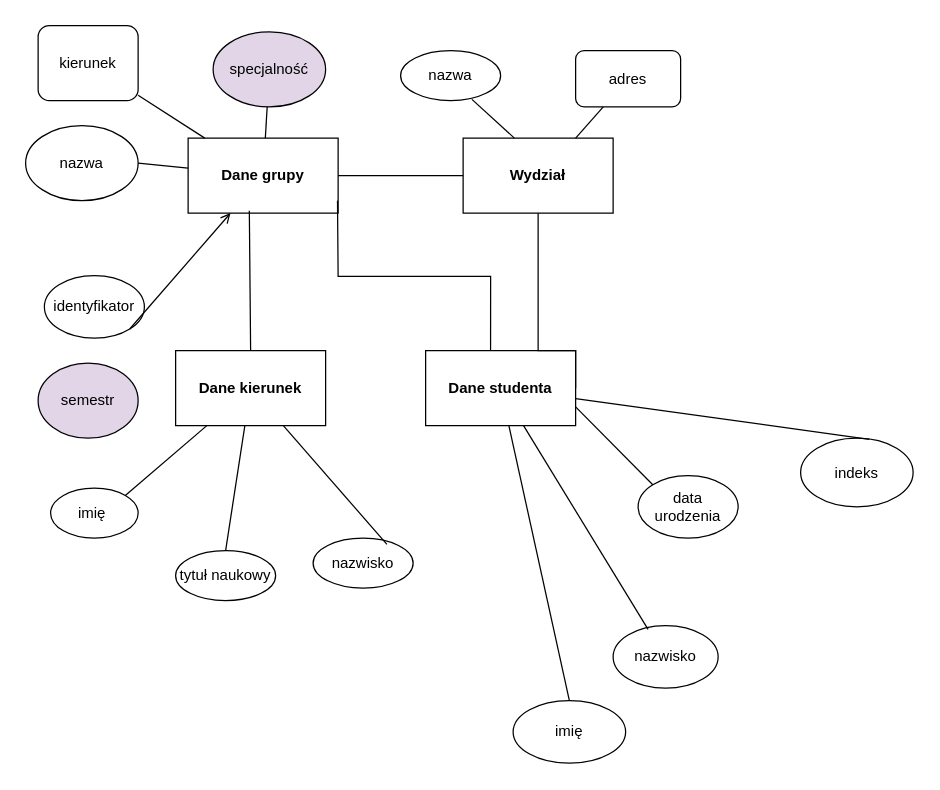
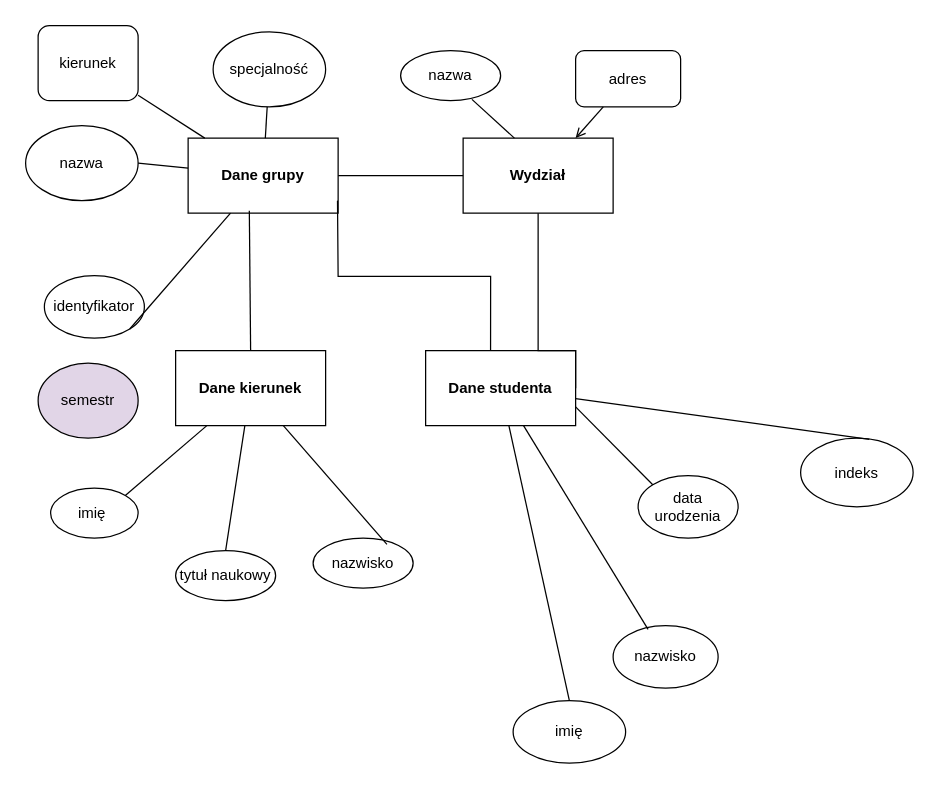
  <mxCell id="0" />
  <mxCell id="1" parent="0" />
  <mxCell id="2" value="&lt;b&gt;Wydział&lt;/b&gt;" style="rounded=0;whiteSpace=wrap;html=1;" vertex="1" parent="1"><mxGeometry x="370" y="110" width="120" height="60" as="geometry" /></mxCell>
  <mxCell id="3" value="&lt;b&gt;Dane kierunek&lt;/b&gt;" style="rounded=0;whiteSpace=wrap;html=1;" vertex="1" parent="1"><mxGeometry x="140" y="280" width="120" height="60" as="geometry" /></mxCell>
  <mxCell id="4" value="nazwa" style="ellipse;whiteSpace=wrap;html=1;" vertex="1" parent="1"><mxGeometry x="320" y="40" width="80" height="40" as="geometry" /></mxCell>
  <mxCell id="5" value="adres" style="whiteSpace=wrap;html=1;rounded=1;" vertex="1" parent="1"><mxGeometry x="460" y="40" width="84" height="45" as="geometry" /></mxCell>
- <mxCell id="6" value="" style="endArrow=none;html=1;rounded=0;entryX=0.75;entryY=0;entryDx=0;entryDy=0;" edge="1" parent="1" source="5" target="2"><mxGeometry width="50" height="50" relative="1" as="geometry"><mxPoint x="410" y="420" as="sourcePoint" /><mxPoint x="460" y="370" as="targetPoint" /></mxGeometry></mxCell>
+ <mxCell id="6" value="" style="endArrow=open;html=1;rounded=0;entryX=0.75;entryY=0;entryDx=0;entryDy=0;" edge="1" parent="1" source="5" target="2"><mxGeometry width="50" height="50" relative="1" as="geometry"><mxPoint x="410" y="420" as="sourcePoint" /><mxPoint x="460" y="370" as="targetPoint" /></mxGeometry></mxCell>
  <mxCell id="7" value="" style="endArrow=none;html=1;rounded=0;entryX=0.342;entryY=0;entryDx=0;entryDy=0;entryPerimeter=0;exitX=0.713;exitY=0.975;exitDx=0;exitDy=0;exitPerimeter=0;" edge="1" parent="1" source="4" target="2"><mxGeometry width="50" height="50" relative="1" as="geometry"><mxPoint x="410" y="420" as="sourcePoint" /><mxPoint x="460" y="370" as="targetPoint" /></mxGeometry></mxCell>
  <mxCell id="8" value="imię&amp;nbsp;" style="ellipse;whiteSpace=wrap;html=1;" vertex="1" parent="1"><mxGeometry x="40" y="390" width="70" height="40" as="geometry" /></mxCell>
  <mxCell id="9" value="tytuł naukowy" style="ellipse;whiteSpace=wrap;html=1;" vertex="1" parent="1"><mxGeometry x="140" y="440" width="80" height="40" as="geometry" /></mxCell>
  <mxCell id="10" value="nazwisko" style="ellipse;whiteSpace=wrap;html=1;" vertex="1" parent="1"><mxGeometry x="250" y="430" width="80" height="40" as="geometry" /></mxCell>
  <mxCell id="11" value="&lt;b&gt;Dane grupy&lt;/b&gt;" style="rounded=0;whiteSpace=wrap;html=1;" vertex="1" parent="1"><mxGeometry x="150" y="110" width="120" height="60" as="geometry" /></mxCell>
  <mxCell id="12" value="" style="endArrow=none;html=1;rounded=0;" edge="1" parent="1" source="2" target="11"><mxGeometry width="50" height="50" relative="1" as="geometry"><mxPoint x="410" y="420" as="sourcePoint" /><mxPoint x="460" y="370" as="targetPoint" /></mxGeometry></mxCell>
  <mxCell id="13" value="identyfikator" style="ellipse;whiteSpace=wrap;html=1;" vertex="1" parent="1"><mxGeometry x="35" y="220" width="80" height="50" as="geometry" /></mxCell>
  <mxCell id="14" value="nazwa" style="ellipse;whiteSpace=wrap;html=1;" vertex="1" parent="1"><mxGeometry y="100" width="90" height="60" as="geometry" x="20" /></mxCell>
  <mxCell id="15" value="kierunek" style="whiteSpace=wrap;html=1;rounded=1;" vertex="1" parent="1"><mxGeometry x="30" y="20" width="80" height="60" as="geometry" /></mxCell>
- <mxCell id="16" value="specjalność" style="ellipse;whiteSpace=wrap;html=1;fillColor=#e1d5e7;" vertex="1" parent="1"><mxGeometry x="170" y="25" width="90" height="60" as="geometry" /></mxCell>
+ <mxCell id="16" value="specjalność" style="ellipse;whiteSpace=wrap;html=1;" vertex="1" parent="1"><mxGeometry x="170" y="25" width="90" height="60" as="geometry" /></mxCell>
  <mxCell id="17" value="semestr" style="ellipse;whiteSpace=wrap;html=1;fillColor=#e1d5e7;" vertex="1" parent="1"><mxGeometry x="30" y="290" width="80" height="60" as="geometry" /></mxCell>
  <mxCell id="18" value="" style="endArrow=none;html=1;rounded=0;exitX=1;exitY=0.5;exitDx=0;exitDy=0;" edge="1" parent="1" source="14" target="11"><mxGeometry width="50" height="50" relative="1" as="geometry"><mxPoint x="410" y="420" as="sourcePoint" /><mxPoint x="460" y="370" as="targetPoint" /></mxGeometry></mxCell>
- <mxCell id="19" value="" style="endArrow=open;html=1;rounded=0;exitX=1;exitY=1;exitDx=0;exitDy=0;" edge="1" parent="1" source="13" target="11"><mxGeometry width="50" height="50" relative="1" as="geometry"><mxPoint x="410" y="420" as="sourcePoint" /><mxPoint x="460" y="370" as="targetPoint" /></mxGeometry></mxCell>
+ <mxCell id="19" value="" style="endArrow=none;html=1;rounded=0;exitX=1;exitY=1;exitDx=0;exitDy=0;" edge="1" parent="1" source="13" target="11"><mxGeometry width="50" height="50" relative="1" as="geometry"><mxPoint x="410" y="420" as="sourcePoint" /><mxPoint x="460" y="370" as="targetPoint" /></mxGeometry></mxCell>
  <mxCell id="20" value="" style="endArrow=none;html=1;rounded=0;" edge="1" parent="1" source="11" target="16"><mxGeometry width="50" height="50" relative="1" as="geometry"><mxPoint x="410" y="420" as="sourcePoint" /><mxPoint x="460" y="370" as="targetPoint" /></mxGeometry></mxCell>
  <mxCell id="21" value="" style="endArrow=none;html=1;rounded=0;" edge="1" parent="1" source="11" target="15"><mxGeometry width="50" height="50" relative="1" as="geometry"><mxPoint x="410" y="420" as="sourcePoint" /><mxPoint x="460" y="370" as="targetPoint" /></mxGeometry></mxCell>
  <mxCell id="22" value="&lt;b&gt;Dane studenta&lt;/b&gt;" style="rounded=0;whiteSpace=wrap;html=1;" vertex="1" parent="1"><mxGeometry x="340" y="280" width="120" height="60" as="geometry" /></mxCell>
  <mxCell id="23" value="nazwisko" style="ellipse;whiteSpace=wrap;html=1;" vertex="1" parent="1"><mxGeometry x="490" y="500" width="84" height="50" as="geometry" /></mxCell>
  <mxCell id="24" value="imię" style="ellipse;whiteSpace=wrap;html=1;" vertex="1" parent="1"><mxGeometry x="410" y="560" width="90" height="50" as="geometry" /></mxCell>
  <mxCell id="25" value="data urodzenia" style="ellipse;whiteSpace=wrap;html=1;" vertex="1" parent="1"><mxGeometry x="510" y="380" width="80" height="50" as="geometry" /></mxCell>
  <mxCell id="26" value="indeks" style="ellipse;whiteSpace=wrap;html=1;" vertex="1" parent="1"><mxGeometry x="640" y="350" width="90" height="55" as="geometry" /></mxCell>
  <mxCell id="27" value="" style="endArrow=none;html=1;rounded=0;exitX=0;exitY=0;exitDx=0;exitDy=0;entryX=1;entryY=0.75;entryDx=0;entryDy=0;" edge="1" parent="1" source="25" target="22"><mxGeometry width="50" height="50" relative="1" as="geometry"><mxPoint x="410" y="420" as="sourcePoint" /><mxPoint x="460" y="370" as="targetPoint" /></mxGeometry></mxCell>
  <mxCell id="28" value="" style="endArrow=none;html=1;rounded=0;exitX=0.333;exitY=0.06;exitDx=0;exitDy=0;exitPerimeter=0;" edge="1" parent="1" source="23" target="22"><mxGeometry width="50" height="50" relative="1" as="geometry"><mxPoint x="410" y="420" as="sourcePoint" /><mxPoint x="460" y="370" as="targetPoint" /></mxGeometry></mxCell>
  <mxCell id="29" value="" style="endArrow=none;html=1;rounded=0;exitX=0.5;exitY=0;exitDx=0;exitDy=0;" edge="1" parent="1" source="24" target="22"><mxGeometry width="50" height="50" relative="1" as="geometry"><mxPoint x="410" y="420" as="sourcePoint" /><mxPoint x="460" y="370" as="targetPoint" /></mxGeometry></mxCell>
  <mxCell id="30" value="" style="endArrow=none;html=1;rounded=0;exitX=0.611;exitY=0.018;exitDx=0;exitDy=0;exitPerimeter=0;" edge="1" parent="1" source="26" target="22"><mxGeometry width="50" height="50" relative="1" as="geometry"><mxPoint x="410" y="420" as="sourcePoint" /><mxPoint x="460" y="370" as="targetPoint" /></mxGeometry></mxCell>
  <mxCell id="31" value="" style="endArrow=none;html=1;rounded=0;exitX=1;exitY=0.5;exitDx=0;exitDy=0;edgeStyle=orthogonalEdgeStyle;entryX=0.5;entryY=1;entryDx=0;entryDy=0;" edge="1" parent="1" source="22" target="2"><mxGeometry width="50" height="50" relative="1" as="geometry"><mxPoint x="410" y="420" as="sourcePoint" /><mxPoint x="440" y="280" as="targetPoint" /><Array as="points"><mxPoint x="430" y="280" /></Array></mxGeometry></mxCell>
  <mxCell id="32" value="" style="endArrow=none;html=1;rounded=0;exitX=0.5;exitY=0;exitDx=0;exitDy=0;entryX=0.408;entryY=0.967;entryDx=0;entryDy=0;entryPerimeter=0;" edge="1" parent="1" source="3" target="11"><mxGeometry width="50" height="50" relative="1" as="geometry"><mxPoint x="410" y="420" as="sourcePoint" /><mxPoint x="460" y="370" as="targetPoint" /></mxGeometry></mxCell>
  <mxCell id="33" value="" style="endArrow=none;html=1;rounded=0;edgeStyle=orthogonalEdgeStyle;exitX=0.433;exitY=0;exitDx=0;exitDy=0;exitPerimeter=0;" edge="1" parent="1" source="22"><mxGeometry width="50" height="50" relative="1" as="geometry"><mxPoint x="219.5" y="210" as="sourcePoint" /><mxPoint x="269.5" y="160" as="targetPoint" /></mxGeometry></mxCell>
  <mxCell id="34" value="" style="endArrow=none;html=1;rounded=0;exitX=0.5;exitY=0;exitDx=0;exitDy=0;" edge="1" parent="1" source="9" target="3"><mxGeometry width="50" height="50" relative="1" as="geometry"><mxPoint x="410" y="420" as="sourcePoint" /><mxPoint x="460" y="370" as="targetPoint" /></mxGeometry></mxCell>
  <mxCell id="35" value="" style="endArrow=none;html=1;rounded=0;exitX=1;exitY=0;exitDx=0;exitDy=0;" edge="1" parent="1" source="8" target="3"><mxGeometry width="50" height="50" relative="1" as="geometry"><mxPoint x="410" y="420" as="sourcePoint" /><mxPoint x="460" y="370" as="targetPoint" /></mxGeometry></mxCell>
  <mxCell id="36" value="" style="endArrow=none;html=1;rounded=0;exitX=0.738;exitY=0.125;exitDx=0;exitDy=0;exitPerimeter=0;" edge="1" parent="1" source="10" target="3"><mxGeometry width="50" height="50" relative="1" as="geometry"><mxPoint x="410" y="420" as="sourcePoint" /><mxPoint x="460" y="370" as="targetPoint" /></mxGeometry></mxCell>
